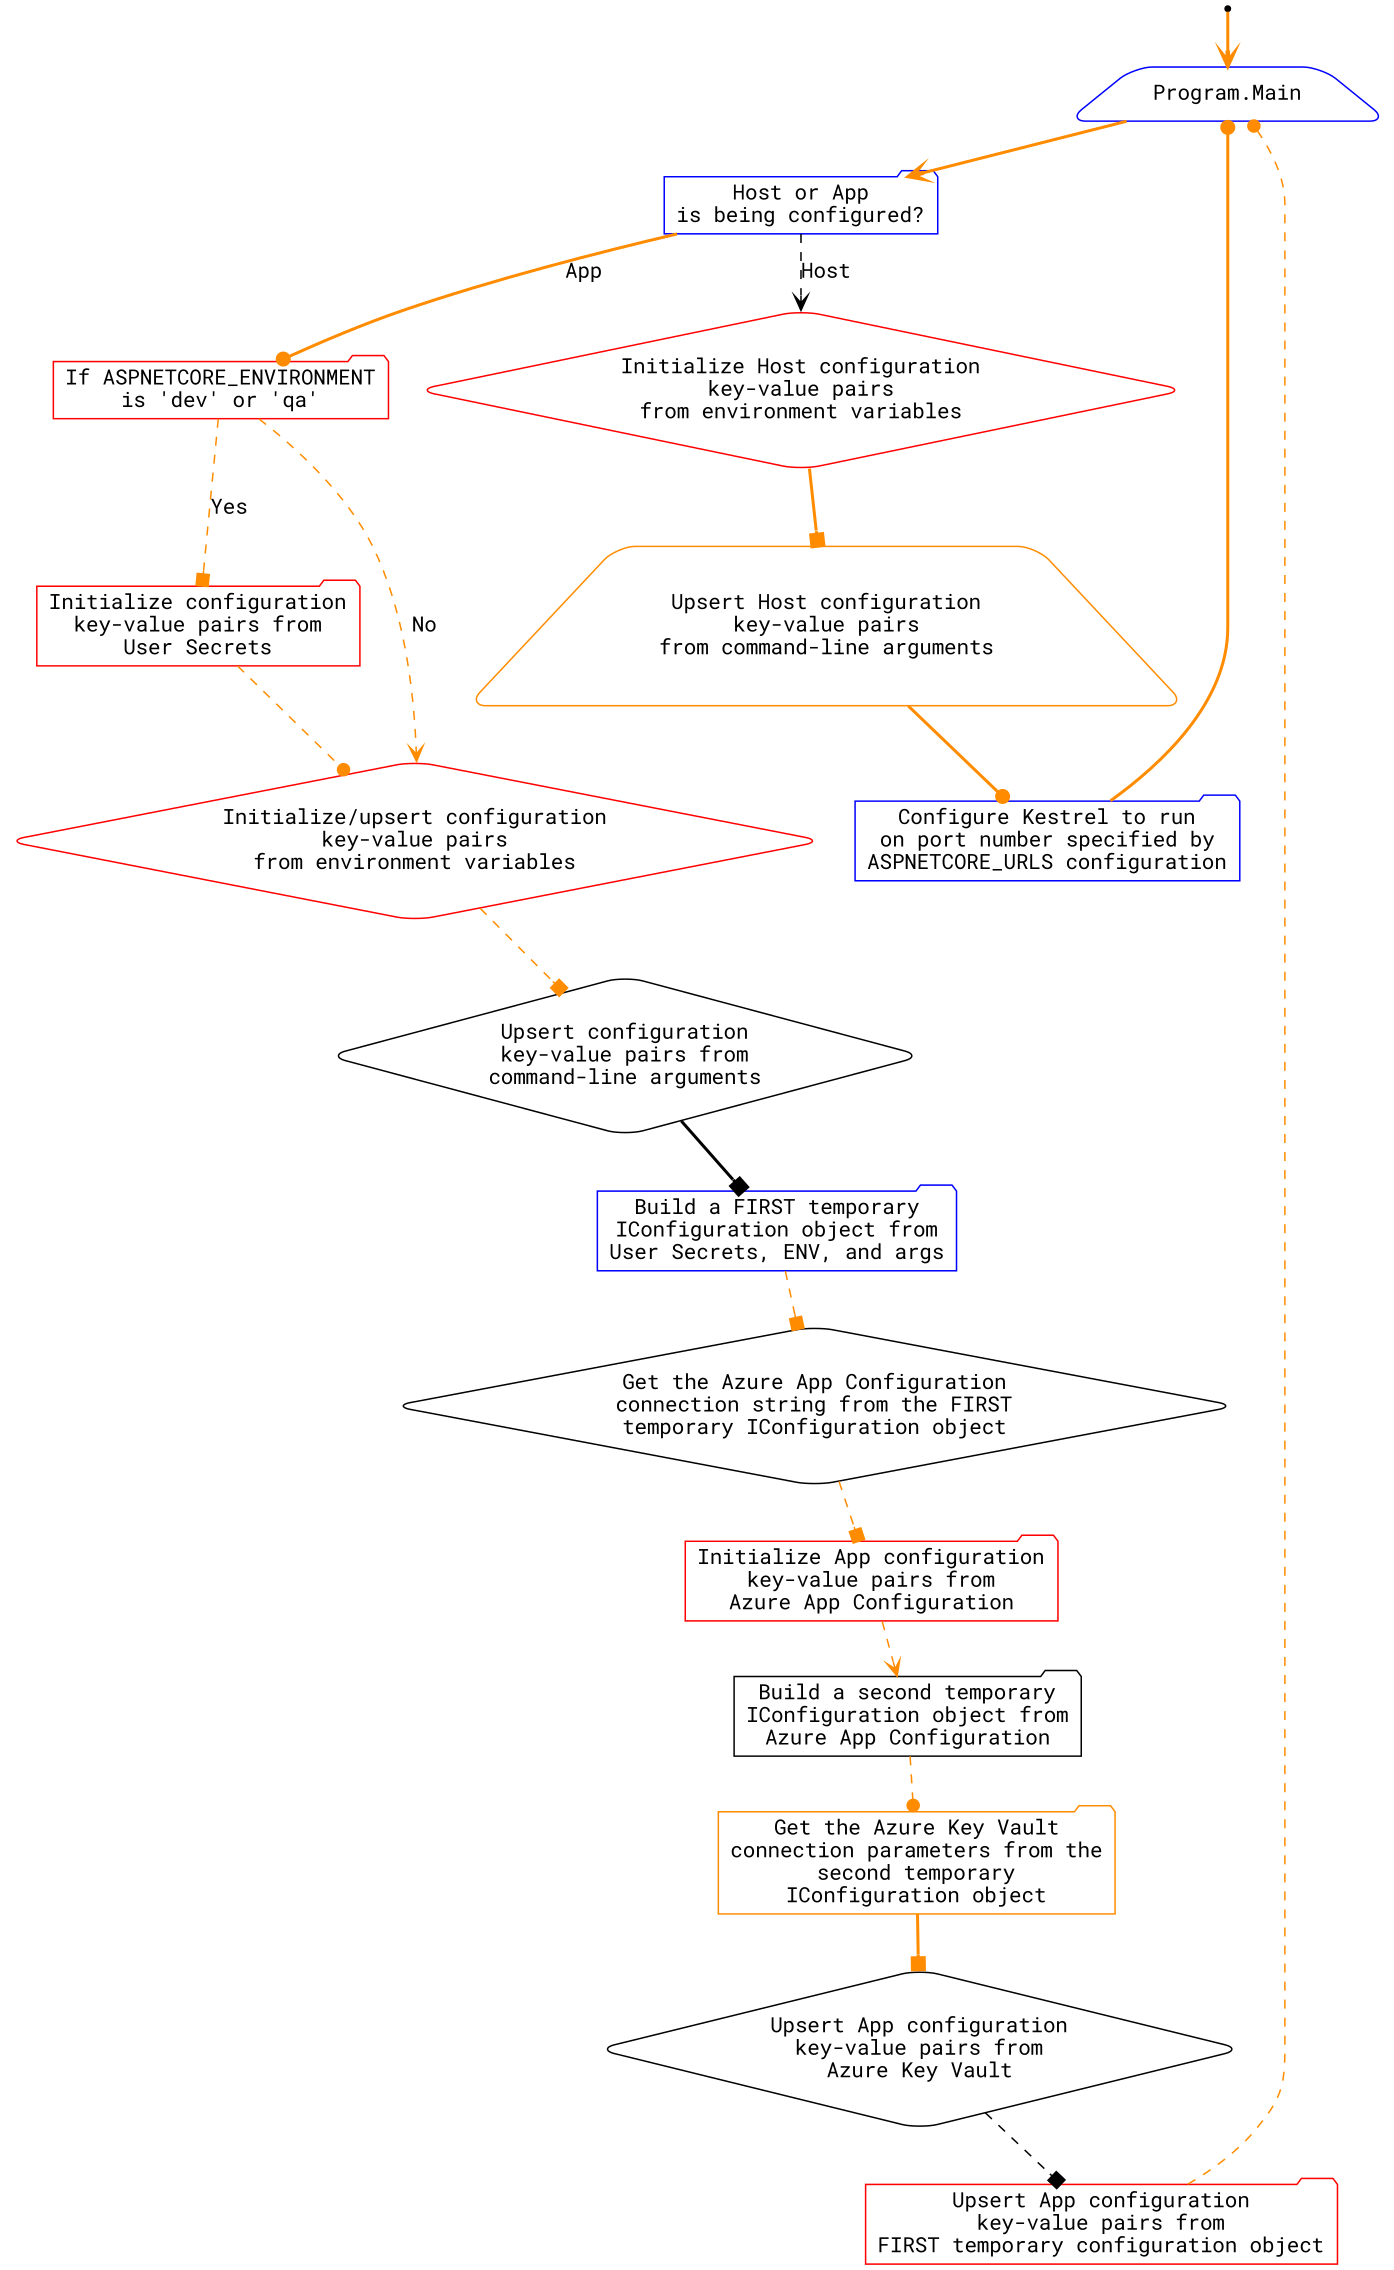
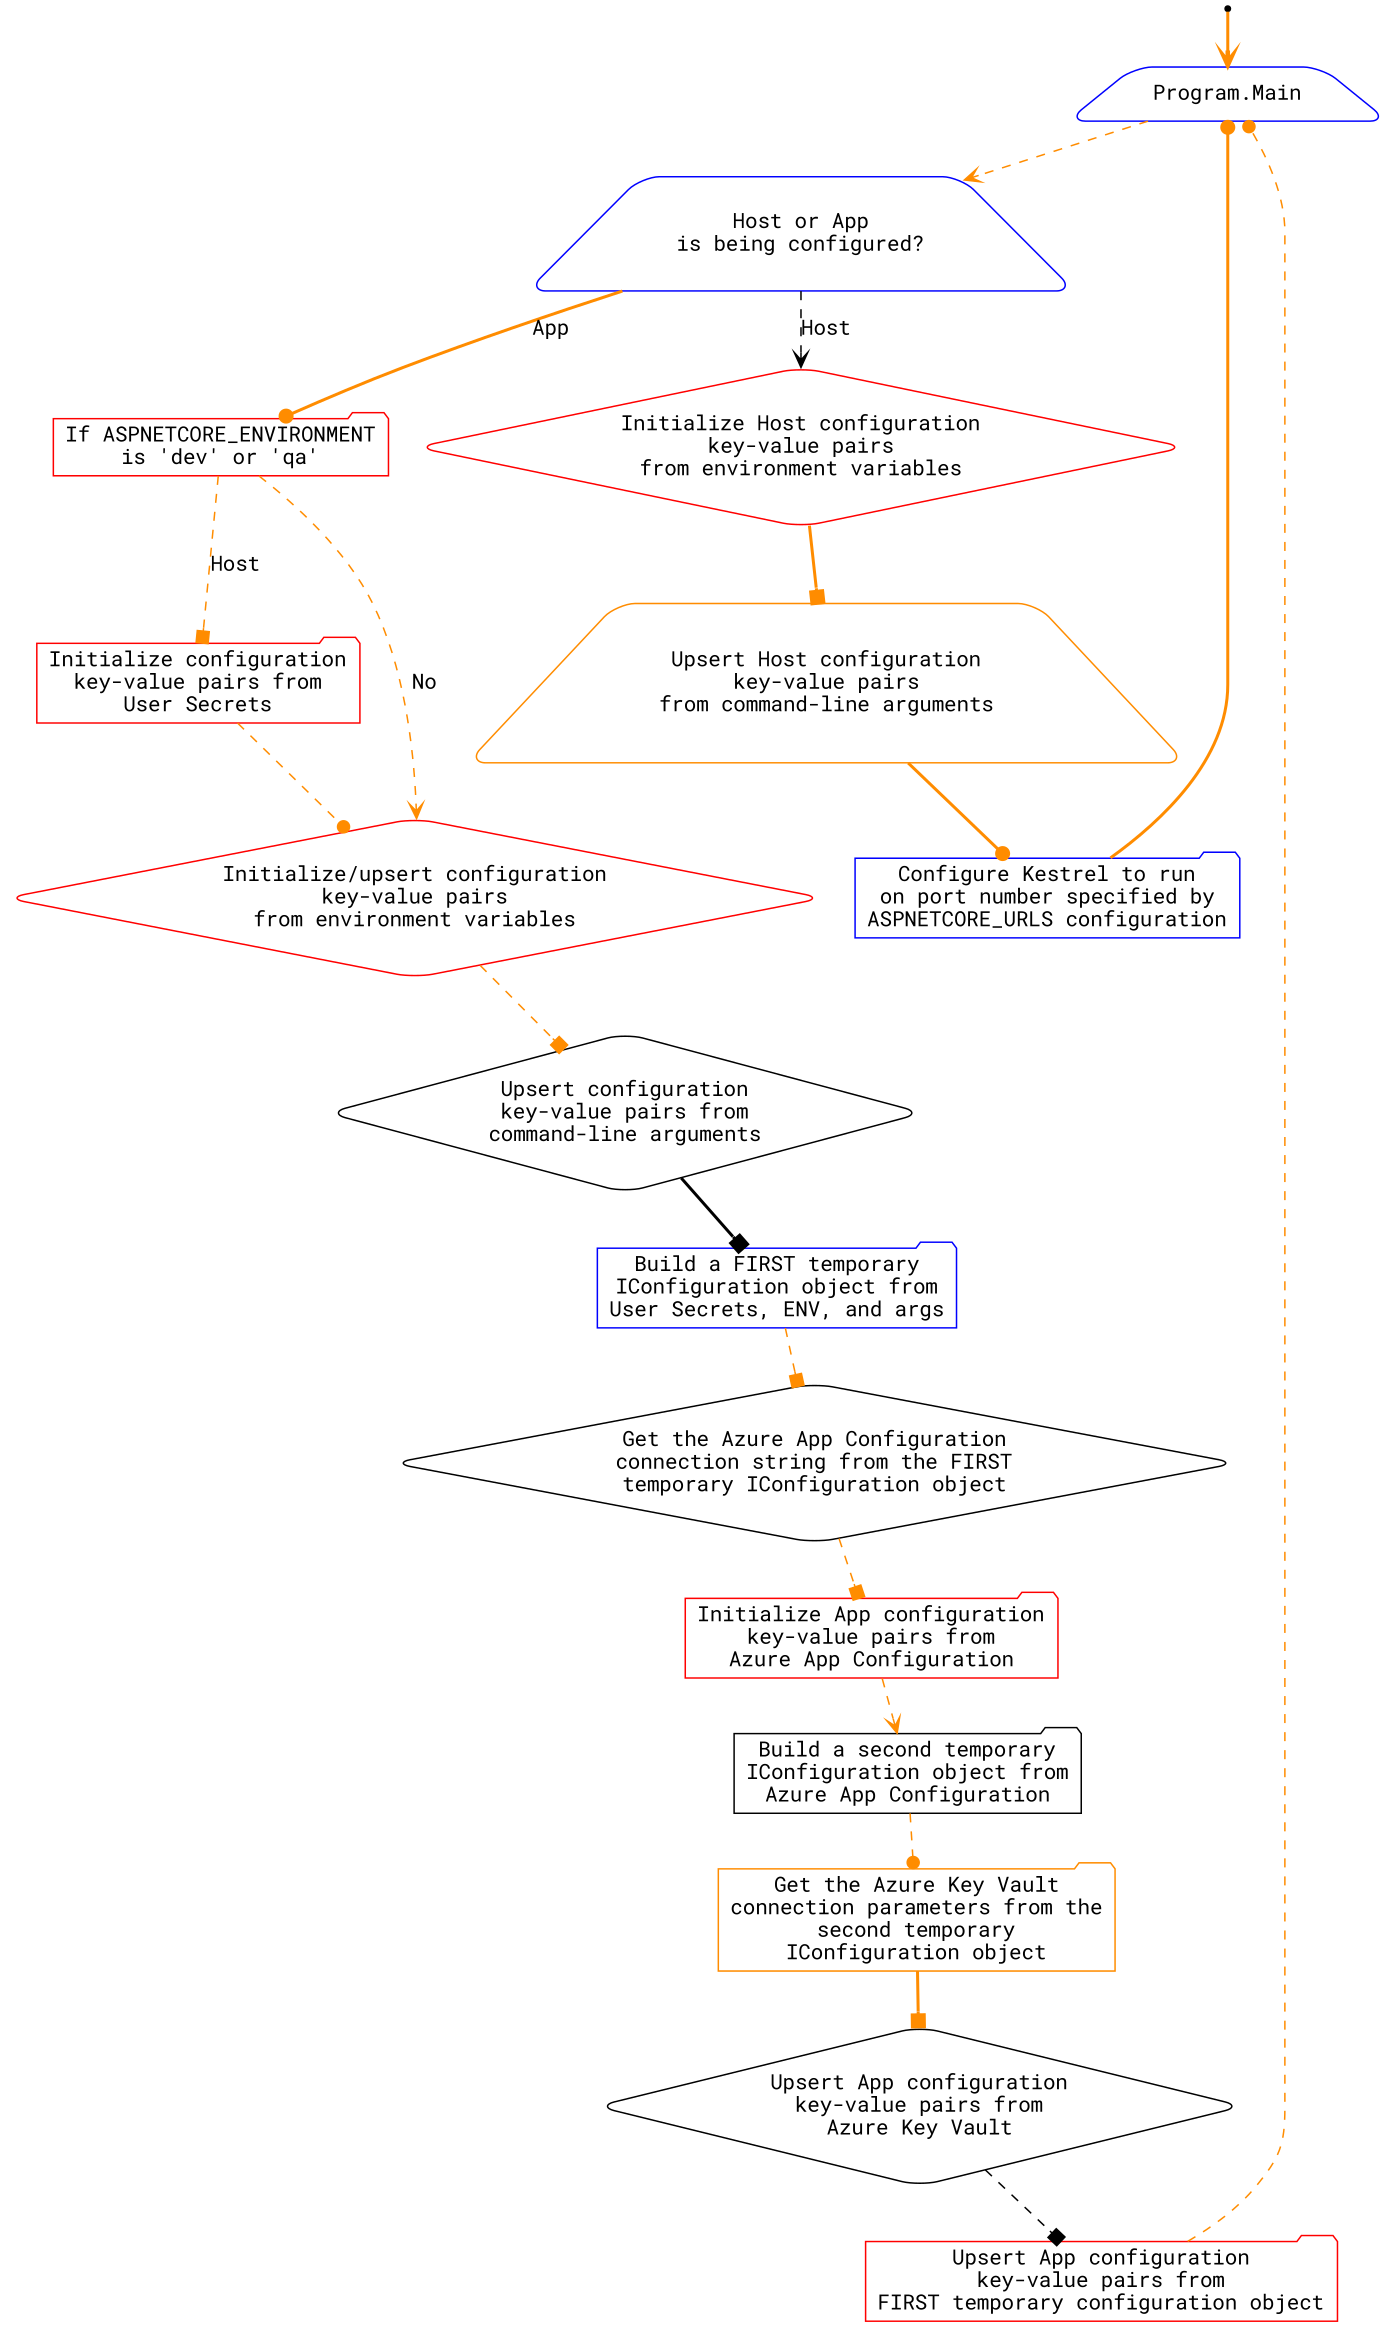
  digraph {
    fontname="Roboto Mono"
    node [color=red fontname="Roboto Mono" shape=folder style=rounded]
    edge [arrowhead=box color=darkorange fontname="Roboto Mono" style=dashed]
    start [color=black shape=point]
    n2 [color=blue label="Program.Main" shape=trapezium]
-   n3 [color=blue label="Host or App\nis being configured?"]
+   n3 [color=blue label="Host or App\nis being configured?" shape=trapezium]
    n4 [label="Initialize Host configuration\nkey-value pairs\nfrom environment variables" shape=diamond]
    n5 [label="If ASPNETCORE_ENVIRONMENT\nis 'dev' or 'qa'"]
    n6 [color=darkorange label="Upsert Host configuration\nkey-value pairs\nfrom command-line arguments" shape=trapezium]
    n7 [label="Initialize configuration\nkey-value pairs from\nUser Secrets"]
    n8 [label="Initialize/upsert configuration\nkey-value pairs\nfrom environment variables" shape=diamond]
    n9 [color=blue label="Configure Kestrel to run\non port number specified by\nASPNETCORE_URLS configuration"]
    n10 [color=black label="Upsert configuration\nkey-value pairs from\ncommand-line arguments" shape=diamond]
    n11 [color=blue label="Build a FIRST temporary\nIConfiguration object from\nUser Secrets, ENV, and args"]
    n12 [color=black label="Get the Azure App Configuration\nconnection string from the FIRST\ntemporary IConfiguration object" shape=diamond]
    n13 [label="Initialize App configuration\nkey-value pairs from\nAzure App Configuration"]
    n14 [color=black label="Build a second temporary\nIConfiguration object from\nAzure App Configuration"]
    n15 [color=darkorange label="Get the Azure Key Vault\nconnection parameters from the\nsecond temporary\nIConfiguration object"]
    n16 [color=black label="Upsert App configuration\nkey-value pairs from\nAzure Key Vault" shape=diamond]
    n17 [label="Upsert App configuration\nkey-value pairs from\nFIRST temporary configuration object"]
    start -> n2 [arrowhead=vee style=bold]
-   n2 -> n3 [arrowhead=vee style=bold]
+   n2 -> n3 [arrowhead=vee]
    n3 -> n4 [arrowhead=vee color=black label=Host]
    n3 -> n5 [arrowhead=dot label=App style=bold]
    n4 -> n6 [style=bold]
-   n5 -> n7 [label=Yes]
+   n5 -> n7 [label=Host]
    n5 -> n8 [arrowhead=vee label=No]
    n6 -> n9 [arrowhead=dot style=bold]
    n7 -> n8 [arrowhead=dot]
    n8 -> n10
    n9 -> n2 [arrowhead=dot style=bold]
    n10 -> n11 [color=black style=bold]
    n11 -> n12
    n12 -> n13
    n13 -> n14 [arrowhead=vee]
    n14 -> n15 [arrowhead=dot]
    n15 -> n16 [style=bold]
    n16 -> n17 [color=black]
    n17 -> n2 [arrowhead=dot]
  }
